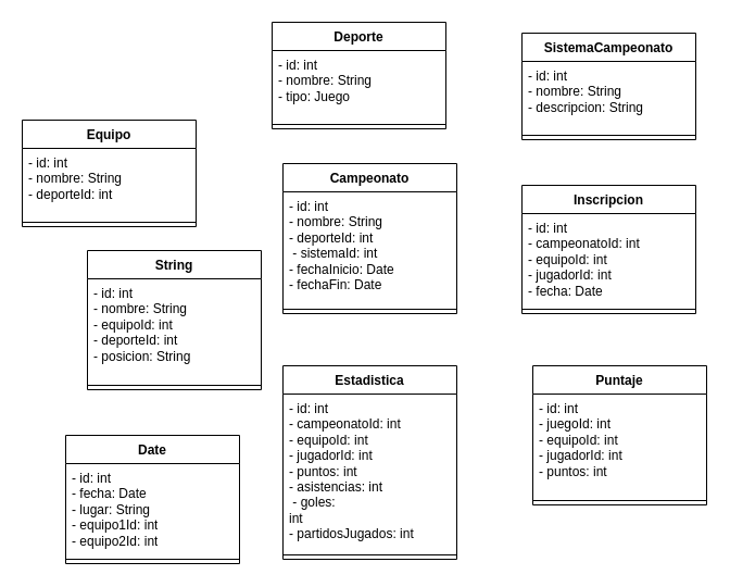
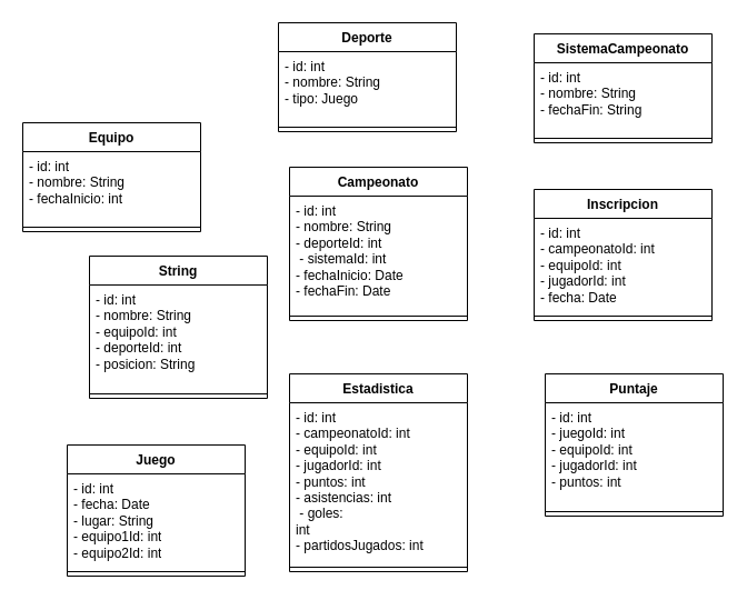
  <mxCell id="0" />
  <mxCell id="1" parent="0" />
  <mxCell id="2" value="Deporte     " style="swimlane;fontStyle=1;align=center;verticalAlign=top;childLayout=stackLayout;horizontal=1;startSize=26;horizontalStack=0;resizeParent=1;resizeParentMax=0;resizeLast=0;collapsible=1;marginBottom=0;whiteSpace=wrap;html=1;" vertex="1" parent="1"><mxGeometry x="250" y="20" width="160" height="98" as="geometry" /></mxCell>
  <mxCell id="3" value="- id: int &amp;nbsp;&lt;br&gt;- nombre: String &lt;br&gt;- tipo: Juego " style="text;strokeColor=none;fillColor=none;align=left;verticalAlign=top;spacingLeft=4;spacingRight=4;overflow=hidden;rotatable=0;points=[[0,0.5],[1,0.5]];portConstraint=eastwest;whiteSpace=wrap;html=1;" vertex="1" parent="2"><mxGeometry y="26" width="160" height="64" as="geometry" /></mxCell>
  <mxCell id="4" value="" style="line;strokeWidth=1;fillColor=none;align=left;verticalAlign=middle;spacingTop=-1;spacingLeft=3;spacingRight=3;rotatable=0;labelPosition=right;points=[];portConstraint=eastwest;strokeColor=inherit;" vertex="1" parent="2"><mxGeometry y="90" width="160" height="8" as="geometry" /></mxCell>
  <mxCell id="5" value="SistemaCampeonato   " style="swimlane;fontStyle=1;align=center;verticalAlign=top;childLayout=stackLayout;horizontal=1;startSize=26;horizontalStack=0;resizeParent=1;resizeParentMax=0;resizeLast=0;collapsible=1;marginBottom=0;whiteSpace=wrap;html=1;" vertex="1" parent="1"><mxGeometry x="480" y="30" width="160" height="98" as="geometry" /></mxCell>
- <mxCell id="6" value="- id: int&amp;nbsp;&amp;nbsp;&amp;nbsp;&amp;nbsp;&amp;nbsp;&amp;nbsp; &amp;nbsp;&lt;br&gt;- nombre: String&amp;nbsp;&amp;nbsp; &amp;nbsp;&lt;br&gt;- descripcion: String" style="text;strokeColor=none;fillColor=none;align=left;verticalAlign=top;spacingLeft=4;spacingRight=4;overflow=hidden;rotatable=0;points=[[0,0.5],[1,0.5]];portConstraint=eastwest;whiteSpace=wrap;html=1;" vertex="1" parent="5"><mxGeometry y="26" width="160" height="64" as="geometry" /></mxCell>
+ <mxCell id="6" value="- id: int&amp;nbsp;&amp;nbsp;&amp;nbsp;&amp;nbsp;&amp;nbsp;&amp;nbsp; &amp;nbsp;&lt;br&gt;- nombre: String&amp;nbsp;&amp;nbsp; &amp;nbsp;&lt;br&gt;- fechaFin: String" style="text;strokeColor=none;fillColor=none;align=left;verticalAlign=top;spacingLeft=4;spacingRight=4;overflow=hidden;rotatable=0;points=[[0,0.5],[1,0.5]];portConstraint=eastwest;whiteSpace=wrap;html=1;" vertex="1" parent="5"><mxGeometry y="26" width="160" height="64" as="geometry" /></mxCell>
  <mxCell id="7" value="" style="line;strokeWidth=1;fillColor=none;align=left;verticalAlign=middle;spacingTop=-1;spacingLeft=3;spacingRight=3;rotatable=0;labelPosition=right;points=[];portConstraint=eastwest;strokeColor=inherit;" vertex="1" parent="5"><mxGeometry y="90" width="160" height="8" as="geometry" /></mxCell>
  <mxCell id="8" value="Equipo      " style="swimlane;fontStyle=1;align=center;verticalAlign=top;childLayout=stackLayout;horizontal=1;startSize=26;horizontalStack=0;resizeParent=1;resizeParentMax=0;resizeLast=0;collapsible=1;marginBottom=0;whiteSpace=wrap;html=1;" vertex="1" parent="1"><mxGeometry x="20" y="110" width="160" height="98" as="geometry" /></mxCell>
- <mxCell id="9" value="- id: int &amp;nbsp;&lt;br&gt;- nombre: String&lt;br&gt;- deporteId: int" style="text;strokeColor=none;fillColor=none;align=left;verticalAlign=top;spacingLeft=4;spacingRight=4;overflow=hidden;rotatable=0;points=[[0,0.5],[1,0.5]];portConstraint=eastwest;whiteSpace=wrap;html=1;" vertex="1" parent="8"><mxGeometry y="26" width="160" height="64" as="geometry" /></mxCell>
+ <mxCell id="9" value="- id: int &amp;nbsp;&lt;br&gt;- nombre: String&lt;br&gt;- fechaInicio: int" style="text;strokeColor=none;fillColor=none;align=left;verticalAlign=top;spacingLeft=4;spacingRight=4;overflow=hidden;rotatable=0;points=[[0,0.5],[1,0.5]];portConstraint=eastwest;whiteSpace=wrap;html=1;" vertex="1" parent="8"><mxGeometry y="26" width="160" height="64" as="geometry" /></mxCell>
  <mxCell id="10" value="" style="line;strokeWidth=1;fillColor=none;align=left;verticalAlign=middle;spacingTop=-1;spacingLeft=3;spacingRight=3;rotatable=0;labelPosition=right;points=[];portConstraint=eastwest;strokeColor=inherit;" vertex="1" parent="8"><mxGeometry y="90" width="160" height="8" as="geometry" /></mxCell>
  <mxCell id="11" value="String      " style="swimlane;fontStyle=1;align=center;verticalAlign=top;childLayout=stackLayout;horizontal=1;startSize=26;horizontalStack=0;resizeParent=1;resizeParentMax=0;resizeLast=0;collapsible=1;marginBottom=0;whiteSpace=wrap;html=1;" vertex="1" parent="1"><mxGeometry x="80" y="230" width="160" height="128" as="geometry" /></mxCell>
  <mxCell id="12" value="- id: int&lt;br&gt;- nombre: String&lt;br&gt;- equipoId: int &amp;nbsp;&lt;br&gt;- deporteId: int&lt;br&gt;- posicion: String" style="text;strokeColor=none;fillColor=none;align=left;verticalAlign=top;spacingLeft=4;spacingRight=4;overflow=hidden;rotatable=0;points=[[0,0.5],[1,0.5]];portConstraint=eastwest;whiteSpace=wrap;html=1;" vertex="1" parent="11"><mxGeometry y="26" width="160" height="94" as="geometry" /></mxCell>
  <mxCell id="13" value="" style="line;strokeWidth=1;fillColor=none;align=left;verticalAlign=middle;spacingTop=-1;spacingLeft=3;spacingRight=3;rotatable=0;labelPosition=right;points=[];portConstraint=eastwest;strokeColor=inherit;" vertex="1" parent="11"><mxGeometry y="120" width="160" height="8" as="geometry" /></mxCell>
  <mxCell id="14" value="Campeonato        " style="swimlane;fontStyle=1;align=center;verticalAlign=top;childLayout=stackLayout;horizontal=1;startSize=26;horizontalStack=0;resizeParent=1;resizeParentMax=0;resizeLast=0;collapsible=1;marginBottom=0;whiteSpace=wrap;html=1;" vertex="1" parent="1"><mxGeometry x="260" y="150" width="160" height="138" as="geometry" /></mxCell>
  <mxCell id="15" value="- id: int&amp;nbsp;&amp;nbsp;&amp;nbsp;&amp;nbsp;&amp;nbsp;&amp;nbsp;&amp;nbsp;&amp;nbsp;&amp;nbsp;&amp;nbsp; &amp;nbsp;&lt;br&gt;- nombre: String&lt;br&gt;- deporteId: int &lt;br&gt;&amp;nbsp;- sistemaId: int &amp;nbsp;&lt;br&gt;- fechaInicio: Date&lt;br&gt;- fechaFin: Date&amp;nbsp;&amp;nbsp; " style="text;strokeColor=none;fillColor=none;align=left;verticalAlign=top;spacingLeft=4;spacingRight=4;overflow=hidden;rotatable=0;points=[[0,0.5],[1,0.5]];portConstraint=eastwest;whiteSpace=wrap;html=1;" vertex="1" parent="14"><mxGeometry y="26" width="160" height="104" as="geometry" /></mxCell>
  <mxCell id="16" value="" style="line;strokeWidth=1;fillColor=none;align=left;verticalAlign=middle;spacingTop=-1;spacingLeft=3;spacingRight=3;rotatable=0;labelPosition=right;points=[];portConstraint=eastwest;strokeColor=inherit;" vertex="1" parent="14"><mxGeometry y="130" width="160" height="8" as="geometry" /></mxCell>
  <mxCell id="17" value="Inscripcion      " style="swimlane;fontStyle=1;align=center;verticalAlign=top;childLayout=stackLayout;horizontal=1;startSize=26;horizontalStack=0;resizeParent=1;resizeParentMax=0;resizeLast=0;collapsible=1;marginBottom=0;whiteSpace=wrap;html=1;" vertex="1" parent="1"><mxGeometry x="480" y="170" width="160" height="118" as="geometry" /></mxCell>
  <mxCell id="18" value="- id: int&amp;nbsp;&amp;nbsp;&amp;nbsp; &amp;nbsp;&lt;br&gt;- campeonatoId: int &lt;br&gt;- equipoId: int&amp;nbsp; &amp;nbsp;&lt;br&gt;- jugadorId: int &amp;nbsp;&lt;br&gt;- fecha: Date&amp;nbsp; " style="text;strokeColor=none;fillColor=none;align=left;verticalAlign=top;spacingLeft=4;spacingRight=4;overflow=hidden;rotatable=0;points=[[0,0.5],[1,0.5]];portConstraint=eastwest;whiteSpace=wrap;html=1;" vertex="1" parent="17"><mxGeometry y="26" width="160" height="84" as="geometry" /></mxCell>
  <mxCell id="19" value="" style="line;strokeWidth=1;fillColor=none;align=left;verticalAlign=middle;spacingTop=-1;spacingLeft=3;spacingRight=3;rotatable=0;labelPosition=right;points=[];portConstraint=eastwest;strokeColor=inherit;" vertex="1" parent="17"><mxGeometry y="110" width="160" height="8" as="geometry" /></mxCell>
- <mxCell id="20" value="Date       " style="swimlane;fontStyle=1;align=center;verticalAlign=top;childLayout=stackLayout;horizontal=1;startSize=26;horizontalStack=0;resizeParent=1;resizeParentMax=0;resizeLast=0;collapsible=1;marginBottom=0;whiteSpace=wrap;html=1;" vertex="1" parent="1"><mxGeometry x="60" y="400" width="160" height="118" as="geometry" /></mxCell>
+ <mxCell id="20" value="Juego       " style="swimlane;fontStyle=1;align=center;verticalAlign=top;childLayout=stackLayout;horizontal=1;startSize=26;horizontalStack=0;resizeParent=1;resizeParentMax=0;resizeLast=0;collapsible=1;marginBottom=0;whiteSpace=wrap;html=1;" vertex="1" parent="1"><mxGeometry x="60" y="400" width="160" height="118" as="geometry" /></mxCell>
  <mxCell id="21" value="- id: int&amp;nbsp;&amp;nbsp; &amp;nbsp;&lt;br&gt;- fecha: Date&amp;nbsp; &amp;nbsp;&lt;br&gt;- lugar: String &amp;nbsp;&lt;br&gt;- equipo1Id: int &lt;br&gt;- equipo2Id: int " style="text;strokeColor=none;fillColor=none;align=left;verticalAlign=top;spacingLeft=4;spacingRight=4;overflow=hidden;rotatable=0;points=[[0,0.5],[1,0.5]];portConstraint=eastwest;whiteSpace=wrap;html=1;" vertex="1" parent="20"><mxGeometry y="26" width="160" height="84" as="geometry" /></mxCell>
  <mxCell id="22" value="" style="line;strokeWidth=1;fillColor=none;align=left;verticalAlign=middle;spacingTop=-1;spacingLeft=3;spacingRight=3;rotatable=0;labelPosition=right;points=[];portConstraint=eastwest;strokeColor=inherit;" vertex="1" parent="20"><mxGeometry y="110" width="160" height="8" as="geometry" /></mxCell>
  <mxCell id="23" value="Estadistica" style="swimlane;fontStyle=1;align=center;verticalAlign=top;childLayout=stackLayout;horizontal=1;startSize=26;horizontalStack=0;resizeParent=1;resizeParentMax=0;resizeLast=0;collapsible=1;marginBottom=0;whiteSpace=wrap;html=1;" vertex="1" parent="1"><mxGeometry x="260" y="336" width="160" height="178" as="geometry" /></mxCell>
  <mxCell id="24" value="- id: int&amp;nbsp;&amp;nbsp;&amp;nbsp;&amp;nbsp;&amp;nbsp;&amp;nbsp;&amp;nbsp;&amp;nbsp;&amp;nbsp; &amp;nbsp;&lt;br&gt;- campeonatoId: int &lt;br&gt;- equipoId: int&amp;nbsp;&amp;nbsp;&amp;nbsp; &amp;nbsp;&lt;br&gt;- jugadorId: int&amp;nbsp;&amp;nbsp;&amp;nbsp; &amp;nbsp;&lt;br&gt;- puntos: int&amp;nbsp;&amp;nbsp;&amp;nbsp;&amp;nbsp;&amp;nbsp; &amp;nbsp;&lt;br&gt;- asistencias: int&amp;nbsp; &amp;nbsp;&lt;br&gt;&amp;nbsp;- goles: int&amp;nbsp;&amp;nbsp;&amp;nbsp;&amp;nbsp;&amp;nbsp;&amp;nbsp;&amp;nbsp;&amp;nbsp;&amp;nbsp;&amp;nbsp;&amp;nbsp;&amp;nbsp;&amp;nbsp;&amp;nbsp;&amp;nbsp;&amp;nbsp;&amp;nbsp;&amp;nbsp;&amp;nbsp;&amp;nbsp;&amp;nbsp;&amp;nbsp;&amp;nbsp;&amp;nbsp;&amp;nbsp;&amp;nbsp;&amp;nbsp;&amp;nbsp;&amp;nbsp;&amp;nbsp;&amp;nbsp;&amp;nbsp;&amp;nbsp;&amp;nbsp;&amp;nbsp;&amp;nbsp;&amp;nbsp;&amp;nbsp;&amp;nbsp;&amp;nbsp;&amp;nbsp;&amp;nbsp;&amp;nbsp;&amp;nbsp;&amp;nbsp;&amp;nbsp;&amp;nbsp;&amp;nbsp;&amp;nbsp;&amp;nbsp;&amp;nbsp;&amp;nbsp;&amp;nbsp;&amp;nbsp;&amp;nbsp;&amp;nbsp;&amp;nbsp;&amp;nbsp;&amp;nbsp;&amp;nbsp;&amp;nbsp;&amp;nbsp;&amp;nbsp;&amp;nbsp;&amp;nbsp;&amp;nbsp;&amp;nbsp;&amp;nbsp;&amp;nbsp;&amp;nbsp;&amp;nbsp;&amp;nbsp;&amp;nbsp;&amp;nbsp;&amp;nbsp;&amp;nbsp;&amp;nbsp;&amp;nbsp;&amp;nbsp;&amp;nbsp;&amp;nbsp;&amp;nbsp;&amp;nbsp;&amp;nbsp;&amp;nbsp;&amp;nbsp;&amp;nbsp;&amp;nbsp;&amp;nbsp;&amp;nbsp;&amp;nbsp;&amp;nbsp;&amp;nbsp;&amp;nbsp;&amp;nbsp;&amp;nbsp;&amp;nbsp;&amp;nbsp;&amp;nbsp;&amp;nbsp;&amp;nbsp;&amp;nbsp;&amp;nbsp;&amp;nbsp;&amp;nbsp;&amp;nbsp;&amp;nbsp;&amp;nbsp;&amp;nbsp;&amp;nbsp;&amp;nbsp;&amp;nbsp;&amp;nbsp; - partidosJugados: int" style="text;strokeColor=none;fillColor=none;align=left;verticalAlign=top;spacingLeft=4;spacingRight=4;overflow=hidden;rotatable=0;points=[[0,0.5],[1,0.5]];portConstraint=eastwest;whiteSpace=wrap;html=1;" vertex="1" parent="23"><mxGeometry y="26" width="160" height="144" as="geometry" /></mxCell>
  <mxCell id="25" value="" style="line;strokeWidth=1;fillColor=none;align=left;verticalAlign=middle;spacingTop=-1;spacingLeft=3;spacingRight=3;rotatable=0;labelPosition=right;points=[];portConstraint=eastwest;strokeColor=inherit;" vertex="1" parent="23"><mxGeometry y="170" width="160" height="8" as="geometry" /></mxCell>
  <mxCell id="26" value="Puntaje      " style="swimlane;fontStyle=1;align=center;verticalAlign=top;childLayout=stackLayout;horizontal=1;startSize=26;horizontalStack=0;resizeParent=1;resizeParentMax=0;resizeLast=0;collapsible=1;marginBottom=0;whiteSpace=wrap;html=1;" vertex="1" parent="1"><mxGeometry x="490" y="336" width="160" height="128" as="geometry" /></mxCell>
  <mxCell id="27" value="- id: int&amp;nbsp;&amp;nbsp;&amp;nbsp;&amp;nbsp;&amp;nbsp; &amp;nbsp;&lt;br&gt;- juegoId: int&amp;nbsp; &amp;nbsp;&lt;br&gt;- equipoId: int &amp;nbsp;&lt;br&gt;- jugadorId: int &lt;br&gt;- puntos: int" style="text;strokeColor=none;fillColor=none;align=left;verticalAlign=top;spacingLeft=4;spacingRight=4;overflow=hidden;rotatable=0;points=[[0,0.5],[1,0.5]];portConstraint=eastwest;whiteSpace=wrap;html=1;" vertex="1" parent="26"><mxGeometry y="26" width="160" height="94" as="geometry" /></mxCell>
  <mxCell id="28" value="" style="line;strokeWidth=1;fillColor=none;align=left;verticalAlign=middle;spacingTop=-1;spacingLeft=3;spacingRight=3;rotatable=0;labelPosition=right;points=[];portConstraint=eastwest;strokeColor=inherit;" vertex="1" parent="26"><mxGeometry y="120" width="160" height="8" as="geometry" /></mxCell>
